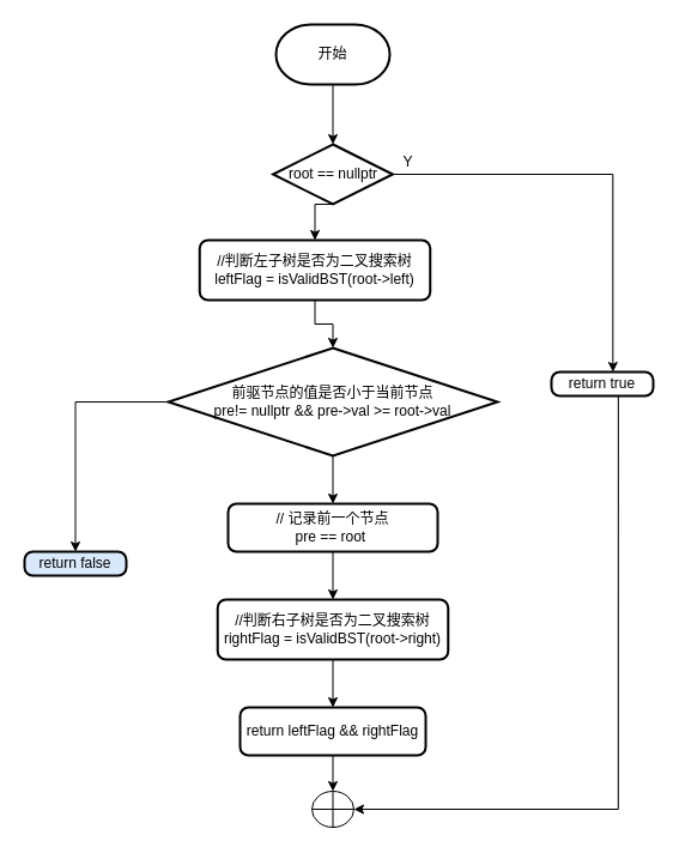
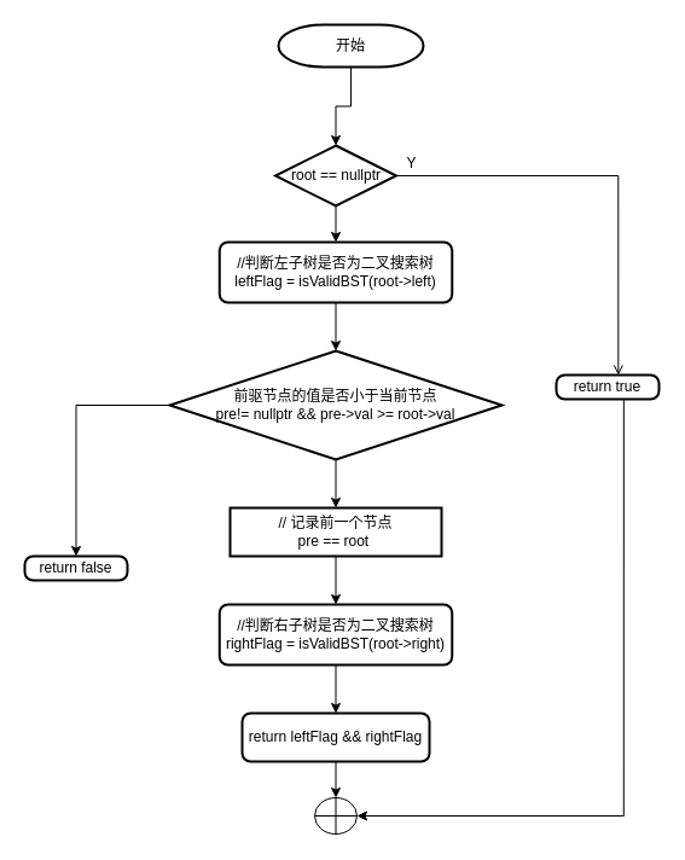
  <mxCell id="0" />
  <mxCell id="1" parent="0" />
  <mxCell id="2" value="" style="verticalLabelPosition=bottom;verticalAlign=top;html=1;shape=mxgraph.flowchart.summing_function;" vertex="1" parent="1"><mxGeometry x="260" y="660" width="35" height="30" as="geometry" /></mxCell>
  <mxCell id="3" style="edgeStyle=orthogonalEdgeStyle;rounded=0;orthogonalLoop=1;jettySize=auto;html=1;exitX=0.5;exitY=1;exitDx=0;exitDy=0;exitPerimeter=0;entryX=0.5;entryY=0;entryDx=0;entryDy=0;entryPerimeter=0;" edge="1" parent="1" source="4" target="7"><mxGeometry relative="1" as="geometry" /></mxCell>
- <mxCell id="4" value="开始" style="strokeWidth=2;html=1;shape=mxgraph.flowchart.terminator;whiteSpace=wrap;" vertex="1" parent="1"><mxGeometry x="230" y="20" width="95" height="50" as="geometry" /></mxCell>
- <mxCell id="5" style="edgeStyle=orthogonalEdgeStyle;rounded=0;orthogonalLoop=1;jettySize=auto;html=1;exitX=1;exitY=0.5;exitDx=0;exitDy=0;exitPerimeter=0;entryX=0.604;entryY=0.004;entryDx=0;entryDy=0;entryPerimeter=0;" edge="1" parent="1" source="7" target="9"><mxGeometry relative="1" as="geometry" /></mxCell>
+ <mxCell id="4" value="开始" style="strokeWidth=2;html=1;shape=mxgraph.flowchart.terminator;whiteSpace=wrap;" vertex="1" parent="1"><mxGeometry x="230" y="20" width="120" height="35" as="geometry" /></mxCell>
+ <mxCell id="5" style="edgeStyle=orthogonalEdgeStyle;rounded=0;orthogonalLoop=1;jettySize=auto;html=1;exitX=1;exitY=0.5;exitDx=0;exitDy=0;exitPerimeter=0;entryX=0.604;entryY=0.004;entryDx=0;entryDy=0;entryPerimeter=0;endArrow=open;" edge="1" parent="1" source="7" target="9"><mxGeometry relative="1" as="geometry" /></mxCell>
  <mxCell id="6" style="edgeStyle=orthogonalEdgeStyle;rounded=0;orthogonalLoop=1;jettySize=auto;html=1;exitX=0.5;exitY=1;exitDx=0;exitDy=0;exitPerimeter=0;entryX=0.5;entryY=0;entryDx=0;entryDy=0;" edge="1" parent="1" source="7" target="12"><mxGeometry relative="1" as="geometry" /></mxCell>
  <mxCell id="7" value="root == nullptr" style="strokeWidth=2;html=1;shape=mxgraph.flowchart.decision;whiteSpace=wrap;" vertex="1" parent="1"><mxGeometry x="227.5" y="120" width="100" height="50" as="geometry" /></mxCell>
  <mxCell id="8" style="edgeStyle=orthogonalEdgeStyle;rounded=0;orthogonalLoop=1;jettySize=auto;html=1;exitX=0.657;exitY=1.019;exitDx=0;exitDy=0;entryX=1;entryY=0.5;entryDx=0;entryDy=0;entryPerimeter=0;exitPerimeter=0;" edge="1" parent="1" source="9" target="2"><mxGeometry relative="1" as="geometry" /></mxCell>
  <mxCell id="9" value="return true" style="rounded=1;whiteSpace=wrap;html=1;absoluteArcSize=1;arcSize=14;strokeWidth=2;" vertex="1" parent="1"><mxGeometry x="460" y="310" width="85" height="20" as="geometry" /></mxCell>
  <mxCell id="10" value="Y" style="text;html=1;align=center;verticalAlign=middle;resizable=0;points=[];autosize=1;strokeColor=none;fillColor=none;" vertex="1" parent="1"><mxGeometry x="325" y="120" width="30" height="30" as="geometry" /></mxCell>
  <mxCell id="11" style="edgeStyle=orthogonalEdgeStyle;rounded=0;orthogonalLoop=1;jettySize=auto;html=1;exitX=0.5;exitY=1;exitDx=0;exitDy=0;entryX=0.5;entryY=0;entryDx=0;entryDy=0;entryPerimeter=0;" edge="1" parent="1" source="12" target="21"><mxGeometry relative="1" as="geometry" /></mxCell>
- <mxCell id="12" value="//判断左子树是否为二叉搜索树&lt;br&gt;leftFlag = isValidBST(root-&amp;gt;left)" style="rounded=1;whiteSpace=wrap;html=1;absoluteArcSize=1;arcSize=14;strokeWidth=2;" vertex="1" parent="1"><mxGeometry x="166.25" y="200" width="192.5" height="50" as="geometry" /></mxCell>
+ <mxCell id="12" value="//判断左子树是否为二叉搜索树&lt;br&gt;leftFlag = isValidBST(root-&amp;gt;left)" style="rounded=1;whiteSpace=wrap;html=1;absoluteArcSize=1;arcSize=14;strokeWidth=2;" vertex="1" parent="1"><mxGeometry x="181.25" y="200" width="192.5" height="50" as="geometry" /></mxCell>
  <mxCell id="13" style="edgeStyle=orthogonalEdgeStyle;rounded=0;orthogonalLoop=1;jettySize=auto;html=1;exitX=0.5;exitY=1;exitDx=0;exitDy=0;" edge="1" parent="1" source="14" target="16"><mxGeometry relative="1" as="geometry" /></mxCell>
  <mxCell id="14" value="//判断右子树是否为二叉搜索树&lt;br&gt;rightFlag = isValidBST(root-&amp;gt;right)" style="rounded=1;whiteSpace=wrap;html=1;absoluteArcSize=1;arcSize=14;strokeWidth=2;" vertex="1" parent="1"><mxGeometry x="181.25" y="500" width="192.5" height="50" as="geometry" /></mxCell>
  <mxCell id="15" style="edgeStyle=orthogonalEdgeStyle;rounded=0;orthogonalLoop=1;jettySize=auto;html=1;exitX=0.5;exitY=1;exitDx=0;exitDy=0;entryX=0.5;entryY=0;entryDx=0;entryDy=0;entryPerimeter=0;" edge="1" parent="1" source="16" target="2"><mxGeometry relative="1" as="geometry" /></mxCell>
  <mxCell id="16" value="return leftFlag &amp;amp;&amp;amp; rightFlag" style="rounded=1;whiteSpace=wrap;html=1;absoluteArcSize=1;arcSize=14;strokeWidth=2;" vertex="1" parent="1"><mxGeometry x="200" y="590" width="155" height="40" as="geometry" /></mxCell>
  <mxCell id="17" style="edgeStyle=orthogonalEdgeStyle;rounded=0;orthogonalLoop=1;jettySize=auto;html=1;exitX=0.5;exitY=1;exitDx=0;exitDy=0;entryX=0.5;entryY=0;entryDx=0;entryDy=0;" edge="1" parent="1" source="18" target="14"><mxGeometry relative="1" as="geometry" /></mxCell>
- <mxCell id="18" value="// 记录前一个节点&lt;br&gt;pre == root&amp;nbsp;" style="rounded=1;whiteSpace=wrap;html=1;absoluteArcSize=1;arcSize=14;strokeWidth=2;" vertex="1" parent="1"><mxGeometry x="190" y="420" width="175" height="40" as="geometry" /></mxCell>
+ <mxCell id="18" value="// 记录前一个节点&lt;br&gt;pre == root&amp;nbsp;" style="whiteSpace=wrap;html=1;absoluteArcSize=1;arcSize=14;strokeWidth=2;rounded=0;" vertex="1" parent="1"><mxGeometry x="190" y="420" width="175" height="40" as="geometry" /></mxCell>
  <mxCell id="19" style="edgeStyle=orthogonalEdgeStyle;rounded=0;orthogonalLoop=1;jettySize=auto;html=1;exitX=0.5;exitY=1;exitDx=0;exitDy=0;exitPerimeter=0;entryX=0.5;entryY=0;entryDx=0;entryDy=0;" edge="1" parent="1" source="21" target="18"><mxGeometry relative="1" as="geometry" /></mxCell>
  <mxCell id="20" style="edgeStyle=orthogonalEdgeStyle;rounded=0;orthogonalLoop=1;jettySize=auto;html=1;exitX=0;exitY=0.5;exitDx=0;exitDy=0;exitPerimeter=0;" edge="1" parent="1" source="21" target="22"><mxGeometry relative="1" as="geometry" /></mxCell>
  <mxCell id="21" value="前驱节点的值是否小于当前节点&lt;br&gt;pre!= nullptr &amp;amp;&amp;amp; pre-&amp;gt;val &amp;gt;= root-&amp;gt;val" style="strokeWidth=2;html=1;shape=mxgraph.flowchart.decision;whiteSpace=wrap;" vertex="1" parent="1"><mxGeometry x="140" y="290" width="275" height="90" as="geometry" /></mxCell>
- <mxCell id="22" value="return false" style="rounded=1;whiteSpace=wrap;html=1;absoluteArcSize=1;arcSize=14;strokeWidth=2;fillColor=#dae8fc;" vertex="1" parent="1"><mxGeometry x="20" y="460" width="85" height="20" as="geometry" /></mxCell>
+ <mxCell id="22" value="return false" style="rounded=1;whiteSpace=wrap;html=1;absoluteArcSize=1;arcSize=14;strokeWidth=2;" vertex="1" parent="1"><mxGeometry x="20" y="460" width="85" height="20" as="geometry" /></mxCell>
